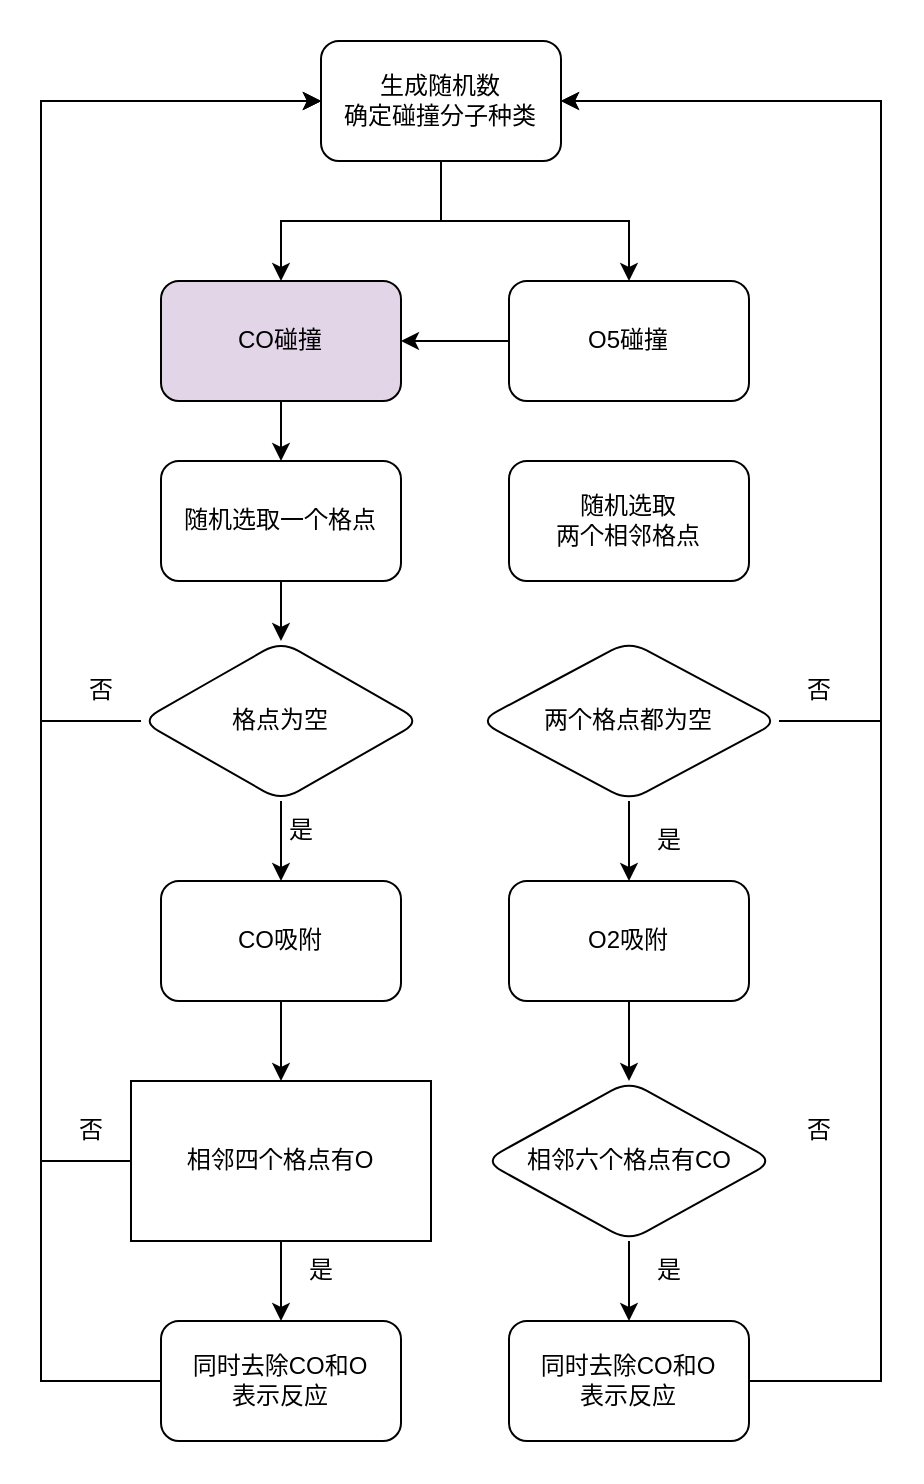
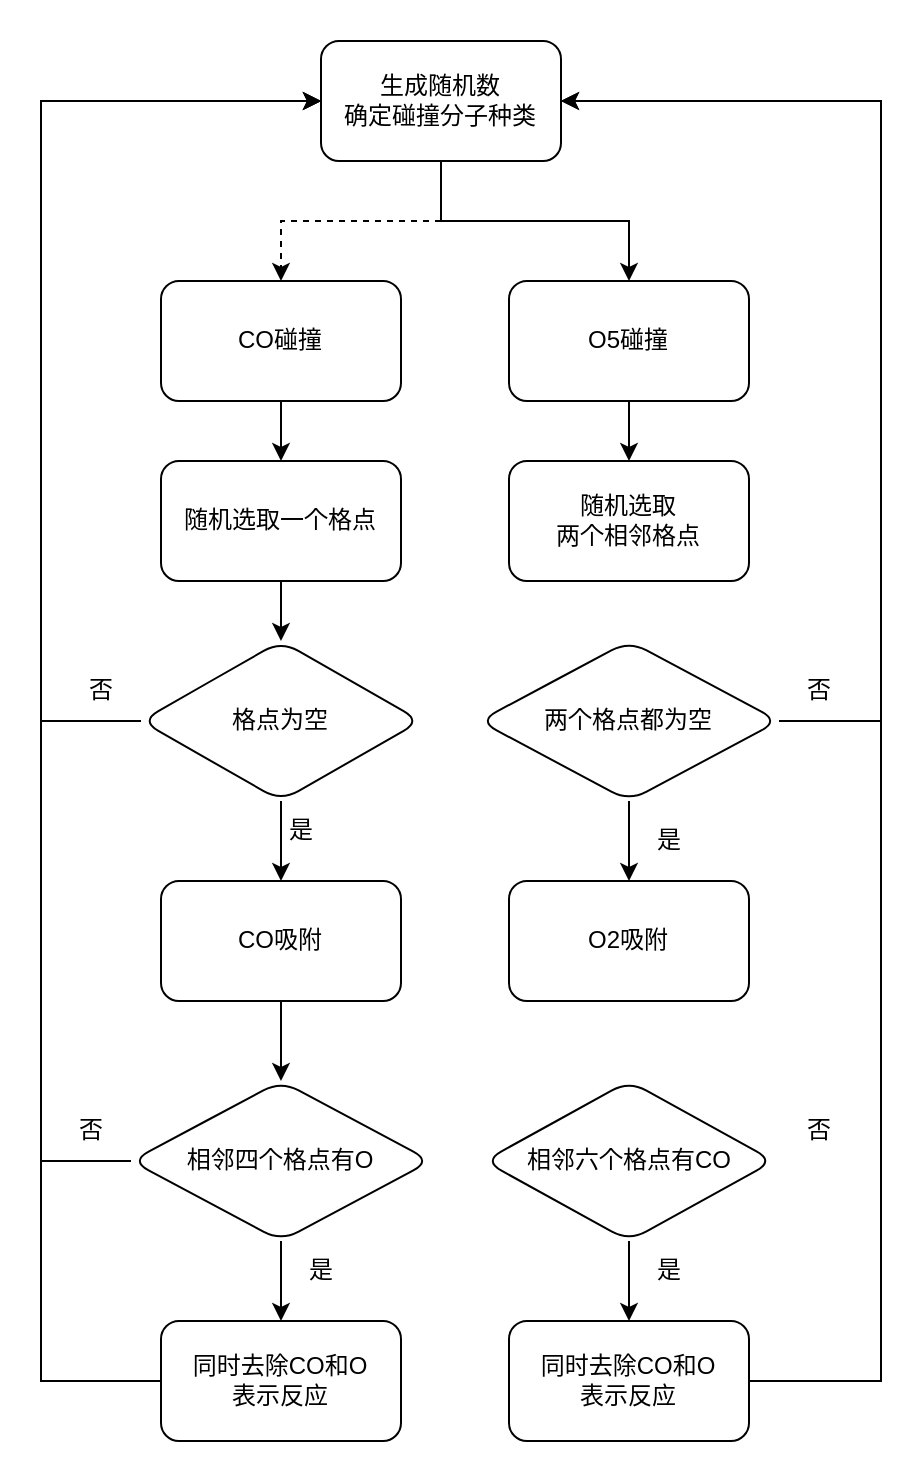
  <mxCell id="0" />
  <mxCell id="1" parent="0" />
- <mxCell id="2" style="edgeStyle=orthogonalEdgeStyle;rounded=0;orthogonalLoop=1;jettySize=auto;html=1;exitX=0.5;exitY=1;exitDx=0;exitDy=0;entryX=0.5;entryY=0;entryDx=0;entryDy=0;" edge="1" parent="1" source="4" target="6"><mxGeometry relative="1" as="geometry" /></mxCell>
+ <mxCell id="2" style="edgeStyle=orthogonalEdgeStyle;rounded=0;orthogonalLoop=1;jettySize=auto;html=1;exitX=0.5;exitY=1;exitDx=0;exitDy=0;entryX=0.5;entryY=0;entryDx=0;entryDy=0;dashed=1;" edge="1" parent="1" source="4" target="6"><mxGeometry relative="1" as="geometry" /></mxCell>
  <mxCell id="3" style="edgeStyle=orthogonalEdgeStyle;rounded=0;orthogonalLoop=1;jettySize=auto;html=1;exitX=0.5;exitY=1;exitDx=0;exitDy=0;entryX=0.5;entryY=0;entryDx=0;entryDy=0;" edge="1" parent="1" source="4" target="8"><mxGeometry relative="1" as="geometry" /></mxCell>
  <mxCell id="4" value="&lt;div&gt;生成随机数&lt;/div&gt;&lt;div&gt;确定碰撞分子种类&lt;/div&gt;" style="whiteSpace=wrap;html=1;rounded=1;" vertex="1" parent="1"><mxGeometry x="160" y="20" width="120" height="60" as="geometry" /></mxCell>
  <mxCell id="5" value="" style="edgeStyle=orthogonalEdgeStyle;rounded=0;orthogonalLoop=1;jettySize=auto;html=1;" edge="1" parent="1" source="6" target="10"><mxGeometry relative="1" as="geometry" /></mxCell>
- <mxCell id="6" value="CO碰撞" style="rounded=1;whiteSpace=wrap;html=1;fillColor=#e1d5e7;" vertex="1" parent="1"><mxGeometry x="80" y="140" width="120" height="60" as="geometry" /></mxCell>
- <mxCell id="7" value="" style="edgeStyle=orthogonalEdgeStyle;rounded=0;orthogonalLoop=1;jettySize=auto;html=1;" edge="1" parent="1" source="8" target="6"><mxGeometry relative="1" as="geometry" /></mxCell>
+ <mxCell id="6" value="CO碰撞" style="rounded=1;whiteSpace=wrap;html=1;" vertex="1" parent="1"><mxGeometry x="80" y="140" width="120" height="60" as="geometry" /></mxCell>
+ <mxCell id="7" value="" style="edgeStyle=orthogonalEdgeStyle;rounded=0;orthogonalLoop=1;jettySize=auto;html=1;" edge="1" parent="1" source="8" target="11"><mxGeometry relative="1" as="geometry" /></mxCell>
  <mxCell id="8" value="O5碰撞" style="rounded=1;whiteSpace=wrap;html=1;" vertex="1" parent="1"><mxGeometry x="254" y="140" width="120" height="60" as="geometry" /></mxCell>
  <mxCell id="9" value="" style="edgeStyle=orthogonalEdgeStyle;rounded=0;orthogonalLoop=1;jettySize=auto;html=1;" edge="1" parent="1" source="10" target="14"><mxGeometry relative="1" as="geometry" /></mxCell>
  <mxCell id="10" value="随机选取一个格点" style="whiteSpace=wrap;html=1;rounded=1;" vertex="1" parent="1"><mxGeometry x="80" y="230" width="120" height="60" as="geometry" /></mxCell>
  <mxCell id="11" value="&lt;div&gt;随机选取&lt;/div&gt;&lt;div&gt;两个相邻格点&lt;/div&gt;" style="whiteSpace=wrap;html=1;rounded=1;" vertex="1" parent="1"><mxGeometry x="254" y="230" width="120" height="60" as="geometry" /></mxCell>
  <mxCell id="12" style="edgeStyle=orthogonalEdgeStyle;rounded=0;orthogonalLoop=1;jettySize=auto;html=1;exitX=0;exitY=0.5;exitDx=0;exitDy=0;" edge="1" parent="1" source="14"><mxGeometry relative="1" as="geometry"><mxPoint x="160" y="50" as="targetPoint" /><Array as="points"><mxPoint x="20" y="360" /><mxPoint x="20" y="50" /></Array></mxGeometry></mxCell>
  <mxCell id="13" value="" style="edgeStyle=orthogonalEdgeStyle;rounded=0;orthogonalLoop=1;jettySize=auto;html=1;" edge="1" parent="1" source="14" target="17"><mxGeometry relative="1" as="geometry" /></mxCell>
  <mxCell id="14" value="格点为空" style="rhombus;whiteSpace=wrap;html=1;rounded=1;" vertex="1" parent="1"><mxGeometry x="70" y="320" width="140" height="80" as="geometry" /></mxCell>
  <mxCell id="15" value="否" style="text;html=1;align=center;verticalAlign=middle;resizable=0;points=[];autosize=1;strokeColor=none;fillColor=none;" vertex="1" parent="1"><mxGeometry x="30" y="330" width="40" height="30" as="geometry" /></mxCell>
  <mxCell id="16" value="" style="edgeStyle=orthogonalEdgeStyle;rounded=0;orthogonalLoop=1;jettySize=auto;html=1;" edge="1" parent="1" source="17" target="28"><mxGeometry relative="1" as="geometry" /></mxCell>
  <mxCell id="17" value="CO吸附" style="whiteSpace=wrap;html=1;rounded=1;" vertex="1" parent="1"><mxGeometry x="80" y="440" width="120" height="60" as="geometry" /></mxCell>
  <mxCell id="18" value="是" style="text;html=1;align=center;verticalAlign=middle;resizable=0;points=[];autosize=1;strokeColor=none;fillColor=none;" vertex="1" parent="1"><mxGeometry x="130" y="400" width="40" height="30" as="geometry" /></mxCell>
  <mxCell id="19" style="edgeStyle=orthogonalEdgeStyle;rounded=0;orthogonalLoop=1;jettySize=auto;html=1;" edge="1" parent="1" source="21"><mxGeometry relative="1" as="geometry"><mxPoint x="280" y="50" as="targetPoint" /><Array as="points"><mxPoint x="440" y="360" /><mxPoint x="440" y="50" /></Array></mxGeometry></mxCell>
  <mxCell id="20" value="" style="edgeStyle=orthogonalEdgeStyle;rounded=0;orthogonalLoop=1;jettySize=auto;html=1;" edge="1" parent="1" source="21" target="24"><mxGeometry relative="1" as="geometry" /></mxCell>
  <mxCell id="21" value="两个格点都为空" style="rhombus;whiteSpace=wrap;html=1;rounded=1;" vertex="1" parent="1"><mxGeometry x="239" y="320" width="150" height="80" as="geometry" /></mxCell>
  <mxCell id="22" value="否" style="text;html=1;align=center;verticalAlign=middle;resizable=0;points=[];autosize=1;strokeColor=none;fillColor=none;" vertex="1" parent="1"><mxGeometry x="389" y="330" width="40" height="30" as="geometry" /></mxCell>
- <mxCell id="23" value="" style="edgeStyle=orthogonalEdgeStyle;rounded=0;orthogonalLoop=1;jettySize=auto;html=1;" edge="1" parent="1" source="24" target="30"><mxGeometry relative="1" as="geometry" /></mxCell>
  <mxCell id="24" value="O2吸附" style="whiteSpace=wrap;html=1;rounded=1;" vertex="1" parent="1"><mxGeometry x="254" y="440" width="120" height="60" as="geometry" /></mxCell>
  <mxCell id="25" value="是" style="text;html=1;align=center;verticalAlign=middle;resizable=0;points=[];autosize=1;strokeColor=none;fillColor=none;" vertex="1" parent="1"><mxGeometry x="314" y="405" width="40" height="30" as="geometry" /></mxCell>
  <mxCell id="26" value="" style="edgeStyle=orthogonalEdgeStyle;rounded=0;orthogonalLoop=1;jettySize=auto;html=1;" edge="1" parent="1" source="28" target="32"><mxGeometry relative="1" as="geometry" /></mxCell>
  <mxCell id="27" style="edgeStyle=orthogonalEdgeStyle;rounded=0;orthogonalLoop=1;jettySize=auto;html=1;exitX=0;exitY=0.5;exitDx=0;exitDy=0;" edge="1" parent="1" source="28"><mxGeometry relative="1" as="geometry"><mxPoint x="160" y="50" as="targetPoint" /><Array as="points"><mxPoint x="20" y="580" /><mxPoint x="20" y="50" /></Array></mxGeometry></mxCell>
- <mxCell id="28" value="相邻四个格点有O" style="whiteSpace=wrap;html=1;rounded=0;" vertex="1" parent="1"><mxGeometry x="65" y="540" width="150" height="80" as="geometry" /></mxCell>
+ <mxCell id="28" value="相邻四个格点有O" style="rhombus;whiteSpace=wrap;html=1;rounded=1;" vertex="1" parent="1"><mxGeometry x="65" y="540" width="150" height="80" as="geometry" /></mxCell>
  <mxCell id="29" value="" style="edgeStyle=orthogonalEdgeStyle;rounded=0;orthogonalLoop=1;jettySize=auto;html=1;" edge="1" parent="1" source="30" target="36"><mxGeometry relative="1" as="geometry" /></mxCell>
  <mxCell id="30" value="相邻六个格点有CO" style="rhombus;whiteSpace=wrap;html=1;rounded=1;" vertex="1" parent="1"><mxGeometry x="241.5" y="540" width="145" height="80" as="geometry" /></mxCell>
  <mxCell id="31" style="edgeStyle=orthogonalEdgeStyle;rounded=0;orthogonalLoop=1;jettySize=auto;html=1;exitX=0;exitY=0.5;exitDx=0;exitDy=0;" edge="1" parent="1" source="32"><mxGeometry relative="1" as="geometry"><mxPoint x="160" y="50" as="targetPoint" /><Array as="points"><mxPoint x="20" y="690" /><mxPoint x="20" y="50" /></Array></mxGeometry></mxCell>
  <mxCell id="32" value="&lt;div&gt;同时去除CO和O&lt;/div&gt;&lt;div&gt;表示反应&lt;/div&gt;" style="rounded=1;whiteSpace=wrap;html=1;" vertex="1" parent="1"><mxGeometry x="80" y="660" width="120" height="60" as="geometry" /></mxCell>
  <mxCell id="33" value="是" style="text;html=1;align=center;verticalAlign=middle;resizable=0;points=[];autosize=1;strokeColor=none;fillColor=none;" vertex="1" parent="1"><mxGeometry x="140" y="620" width="40" height="30" as="geometry" /></mxCell>
  <mxCell id="34" value="否" style="text;html=1;align=center;verticalAlign=middle;resizable=0;points=[];autosize=1;strokeColor=none;fillColor=none;" vertex="1" parent="1"><mxGeometry x="25" y="550" width="40" height="30" as="geometry" /></mxCell>
  <mxCell id="35" style="edgeStyle=orthogonalEdgeStyle;rounded=0;orthogonalLoop=1;jettySize=auto;html=1;exitX=1;exitY=0.5;exitDx=0;exitDy=0;entryX=1;entryY=0.5;entryDx=0;entryDy=0;" edge="1" parent="1" source="36" target="4"><mxGeometry relative="1" as="geometry"><Array as="points"><mxPoint x="440" y="690" /><mxPoint x="440" y="50" /></Array></mxGeometry></mxCell>
  <mxCell id="36" value="&lt;div&gt;同时去除CO和O&lt;/div&gt;&lt;div&gt;表示反应&lt;/div&gt;" style="whiteSpace=wrap;html=1;rounded=1;" vertex="1" parent="1"><mxGeometry x="254" y="660" width="120" height="60" as="geometry" /></mxCell>
  <mxCell id="37" value="是" style="text;html=1;align=center;verticalAlign=middle;resizable=0;points=[];autosize=1;strokeColor=none;fillColor=none;" vertex="1" parent="1"><mxGeometry x="314" y="620" width="40" height="30" as="geometry" /></mxCell>
  <mxCell id="38" value="否" style="text;html=1;align=center;verticalAlign=middle;resizable=0;points=[];autosize=1;strokeColor=none;fillColor=none;" vertex="1" parent="1"><mxGeometry x="389" y="550" width="40" height="30" as="geometry" /></mxCell>
